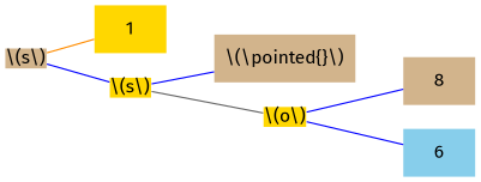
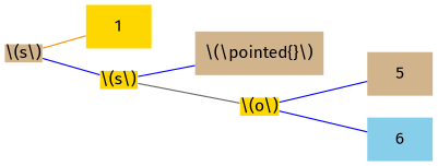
  graph {
    rankdir=LR
    fontname="Fira Sans"
    node [shape=none style=filled fillcolor=tan color=blue fontname="Fira Sans"]
    edge [color=blue fontname="Fira Sans"]
    n1 [label="\\(s\\)" shape=plain]
    1 [fillcolor=gold]
    n3 [label="\\(s\\)" shape=plain fillcolor=gold]
    n4 [label="\\(\\pointed{}\\)" color=gray40]
    n5 [label="\\(o\\)" shape=plain fillcolor=gold color=gray40]
-   5 [label=8]
+   5
    6 [fillcolor=skyblue]
    n1 -- 1 [color=darkorange]
    n1 -- n3
    n3 -- n4
    n3 -- n5 [color=gray40]
    n5 -- 5
    n5 -- 6
  }
